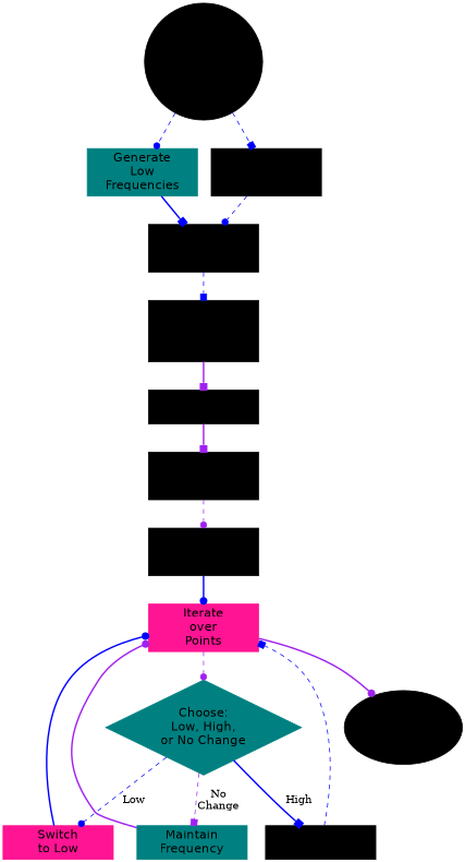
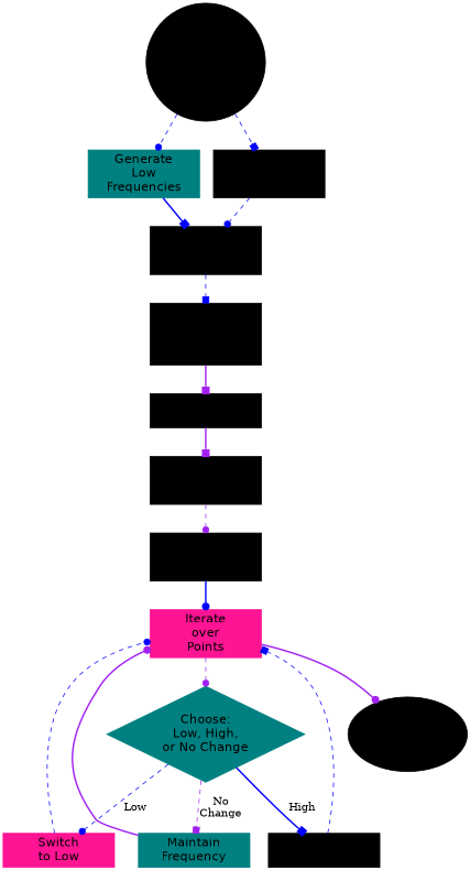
  digraph {
    rankdir=TB
    node [color=black fontname=Helvetica fontsize=16 shape=box style=filled]
    edge [color=blue style=dashed arrowhead=dot]
    n1 [fontsize=18 label="Start:\nGenerate\nFrequency\nReference\nPoints" shape=ellipse width=2.0]
    n2 [color=teal label="Generate\nLow\nFrequencies" width=2.0]
    n3 [label="Generate\nHigh\nFrequencies" width=2.0]
    n4 [label="Define\nFrequency\nRanges" width=2.0]
    n5 [label="Set\nFrequency\nChange\nPoints" width=2.0]
    n6 [label="Divide\nInterval" width=2.0]
    n7 [label="Assign\nInitial\nFrequency" width=2.0]
    n8 [label="Low or\nHigh\nFrequency" width=2.0]
    n9 [color=deeppink label="Iterate\nover\nPoints" width=2.0]
    n10 [color=teal label="Choose:\nLow, High,\nor No Change" shape=diamond width=2.0]
    n11 [fontsize=18 label="Return\nFrequency\nPoints" shape=ellipse width=2.0]
    n12 [color=deeppink label="Switch\nto Low" width=2.0]
    n13 [label="Switch\nto High" width=2.0]
    n14 [color=teal label="Maintain\nFrequency" width=2.0]
    n1 -> n2
    n1 -> n3 [arrowhead=box]
    n2 -> n4 [style=bold arrowhead=box]
    n3 -> n4
    n4 -> n5 [arrowhead=box]
    n5 -> n6 [color=purple style=bold arrowhead=box]
    n6 -> n7 [color=purple style=bold arrowhead=box]
    n7 -> n8 [color=purple]
    n8 -> n9 [style=bold]
    n9 -> n10 [color=purple]
    n9 -> n11 [color=purple style=bold]
    n10 -> n12 [label=Low]
    n10 -> n13 [label=High style=bold arrowhead=box]
    n10 -> n14 [label="No\nChange" color=purple arrowhead=box]
-   n12 -> n9 [style=bold]
+   n12 -> n9
    n13 -> n9 [arrowhead=box]
    n14 -> n9 [color=purple style=bold]
  }
